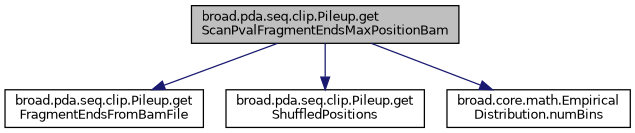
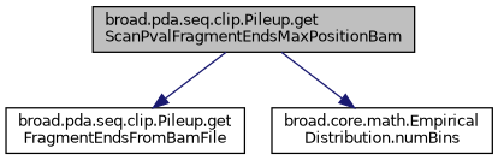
  digraph {
    rankdir=TB
    node [color=black fillcolor=white fontname=Helvetica fontsize=10 shape=record style=filled]
    edge [color=midnightblue fontname=Helvetica fontsize=10 labelfontname=Helvetica labelfontsize=10 style=solid]
    n1 [fillcolor=grey75 fontcolor=black height=0.2 label="broad.pda.seq.clip.Pileup.get\lScanPvalFragmentEndsMaxPositionBam" width=0.4]
    n2 [height=0.2 label="broad.pda.seq.clip.Pileup.get\lFragmentEndsFromBamFile" width=0.4]
-   n3 [height=0.2 label="broad.pda.seq.clip.Pileup.get\lShuffledPositions" width=0.4]
    n4 [height=0.2 label="broad.core.math.Empirical\lDistribution.numBins" width=0.4]
    n1 -> n2
-   n1 -> n3
    n1 -> n4
  }
